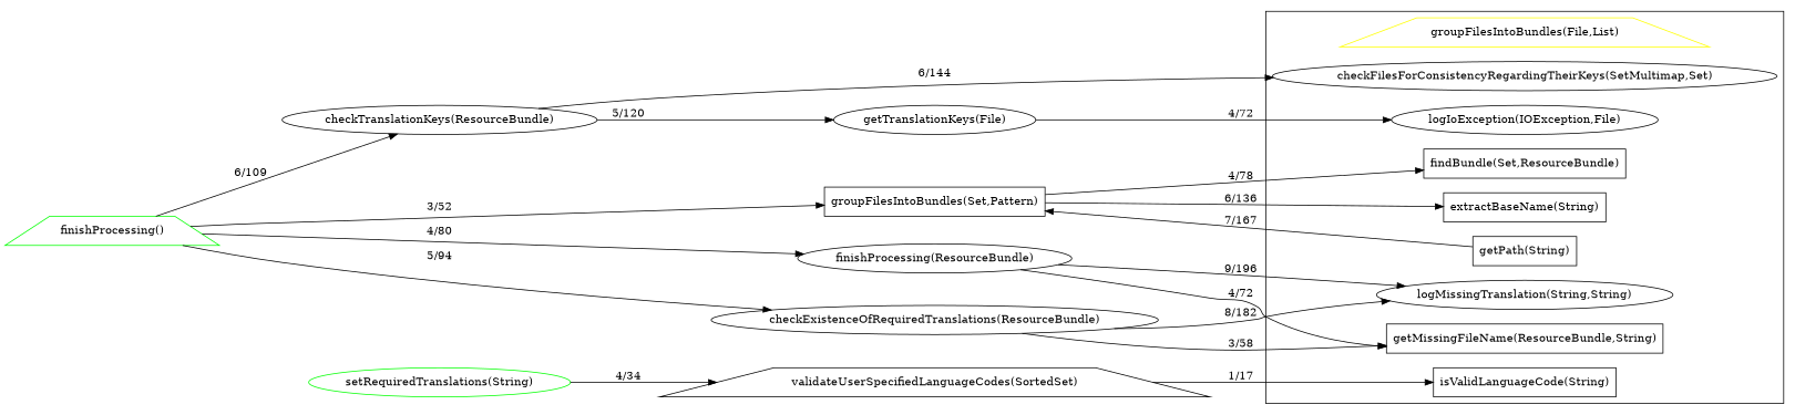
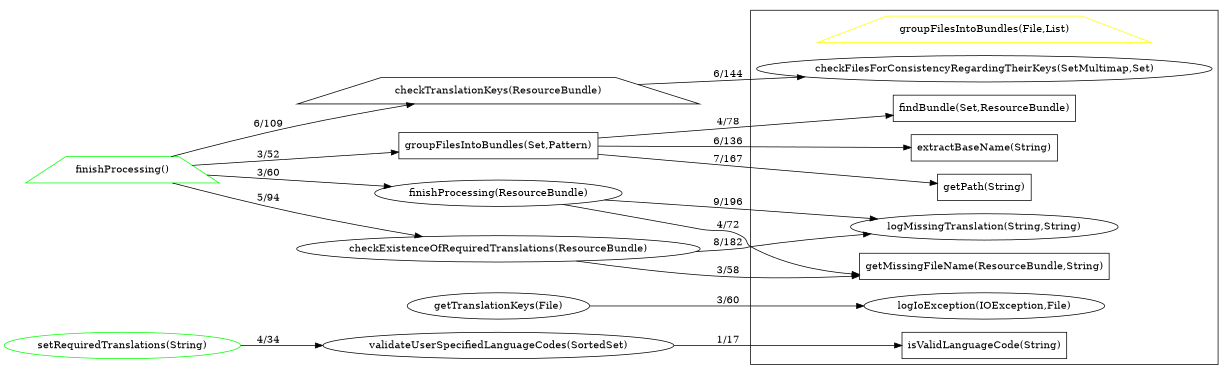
  digraph {
    rankdir=LR
    node [color="#000000ff"]
    n1 [color="#ffff00ff" label="groupFilesIntoBundles(File,List)" shape=trapezium]
    "logMissingTranslation(String,String)"
    "isValidLanguageCode(String)" [shape=polygon]
    "logIoException(IOException,File)"
    "getPath(String)" [shape=polygon]
    "findBundle(Set,ResourceBundle)" [shape=polygon]
    "extractBaseName(String)" [shape=polygon]
    "checkFilesForConsistencyRegardingTheirKeys(SetMultimap,Set)"
    "getMissingFileName(ResourceBundle,String)" [shape=polygon]
    "finishProcessing()" [color="#00ff00ff" shape=trapezium]
-   "checkTranslationKeys(ResourceBundle)"
+   "checkTranslationKeys(ResourceBundle)" [shape=trapezium]
    "groupFilesIntoBundles(Set,Pattern)" [shape=polygon]
    n13 [label="finishProcessing(ResourceBundle)"]
    "checkExistenceOfRequiredTranslations(ResourceBundle)"
    "getTranslationKeys(File)"
    "setRequiredTranslations(String)" [color="#00ff00ff"]
-   "validateUserSpecifiedLanguageCodes(SortedSet)" [shape=trapezium]
+   "validateUserSpecifiedLanguageCodes(SortedSet)"
    subgraph cluster_1 {
      n1
      "logMissingTranslation(String,String)"
      "isValidLanguageCode(String)"
      "logIoException(IOException,File)"
      "getPath(String)"
      "findBundle(Set,ResourceBundle)"
      "extractBaseName(String)"
      "checkFilesForConsistencyRegardingTheirKeys(SetMultimap,Set)"
      "getMissingFileName(ResourceBundle,String)"
    }
    "finishProcessing()" -> "checkTranslationKeys(ResourceBundle)" [label="6/109"]
    "finishProcessing()" -> "groupFilesIntoBundles(Set,Pattern)" [label="3/52"]
-   "finishProcessing()" -> n13 [label="4/80"]
+   "finishProcessing()" -> n13 [label="3/60"]
    "finishProcessing()" -> "checkExistenceOfRequiredTranslations(ResourceBundle)" [label="5/94"]
    "checkTranslationKeys(ResourceBundle)" -> "checkFilesForConsistencyRegardingTheirKeys(SetMultimap,Set)" [label="6/144"]
-   "checkTranslationKeys(ResourceBundle)" -> "getTranslationKeys(File)" [label="5/120"]
-   "getPath(String)" -> "groupFilesIntoBundles(Set,Pattern)" [label="7/167"]
+   "groupFilesIntoBundles(Set,Pattern)" -> "getPath(String)" [label="7/167"]
    "groupFilesIntoBundles(Set,Pattern)" -> "findBundle(Set,ResourceBundle)" [label="4/78"]
    "groupFilesIntoBundles(Set,Pattern)" -> "extractBaseName(String)" [label="6/136"]
    n13 -> "logMissingTranslation(String,String)" [label="9/196"]
    n13 -> "getMissingFileName(ResourceBundle,String)" [label="4/72"]
    "checkExistenceOfRequiredTranslations(ResourceBundle)" -> "logMissingTranslation(String,String)" [label="8/182"]
    "checkExistenceOfRequiredTranslations(ResourceBundle)" -> "getMissingFileName(ResourceBundle,String)" [label="3/58"]
-   "getTranslationKeys(File)" -> "logIoException(IOException,File)" [label="4/72"]
+   "getTranslationKeys(File)" -> "logIoException(IOException,File)" [label="3/60"]
    "setRequiredTranslations(String)" -> "validateUserSpecifiedLanguageCodes(SortedSet)" [label="4/34"]
    "validateUserSpecifiedLanguageCodes(SortedSet)" -> "isValidLanguageCode(String)" [label="1/17"]
  }
